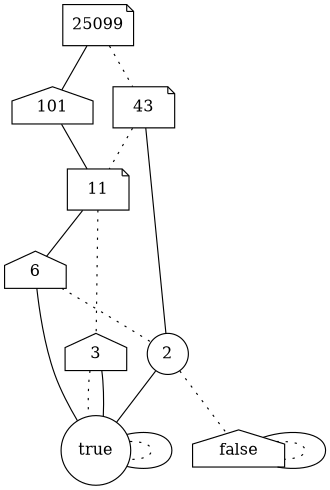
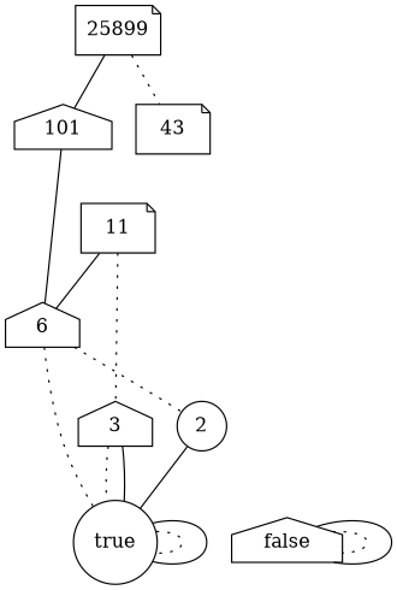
  graph {
    node [shape=house]
    2 [shape=circle]
    6
    true [shape=circle]
    false
    101
    3
    11 [shape=note]
    43 [shape=note]
-   25899 [shape=note label=25099]
+   25899 [shape=note]
    2 -- true
-   2 -- false [style=dotted]
    6 -- 2 [style=dotted]
-   6 -- true
+   6 -- true [style=dotted]
    true -- true [style=dotted]
    true -- true
    false -- false [style=dotted]
    false -- false
-   101 -- 11
+   101 -- 6
    3 -- true [style=dotted]
    3 -- true
    11 -- 6
    11 -- 3 [style=dotted]
-   43 -- 2
-   43 -- 11 [style=dotted]
    25899 -- 101
    25899 -- 43 [style=dotted]
  }
